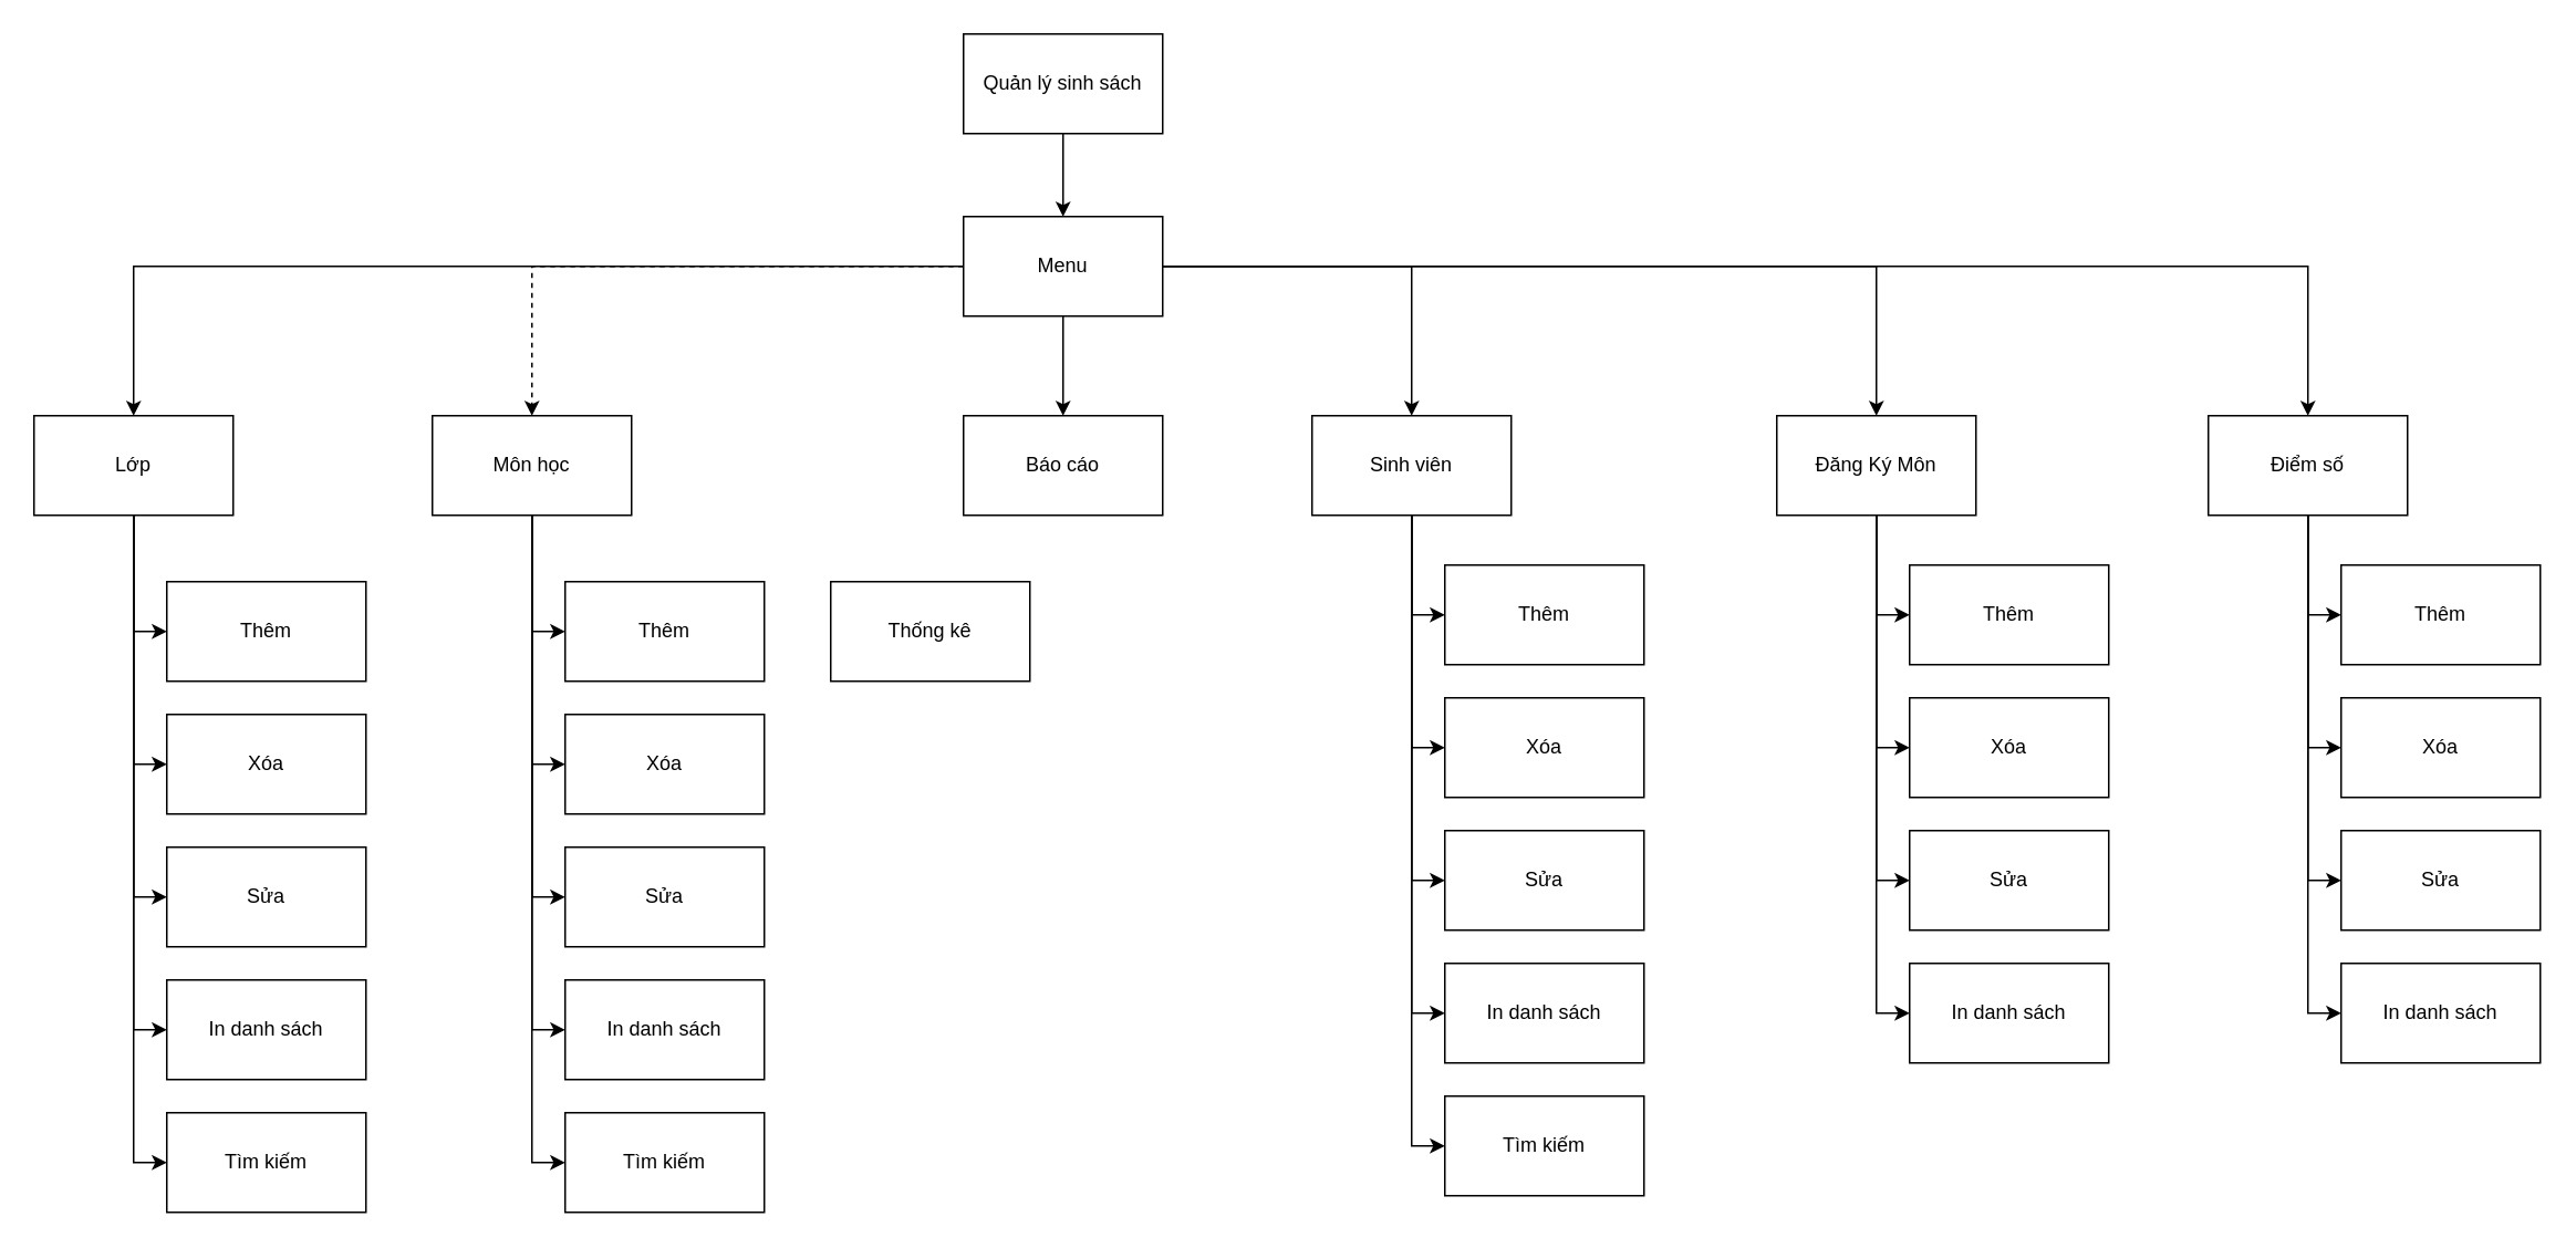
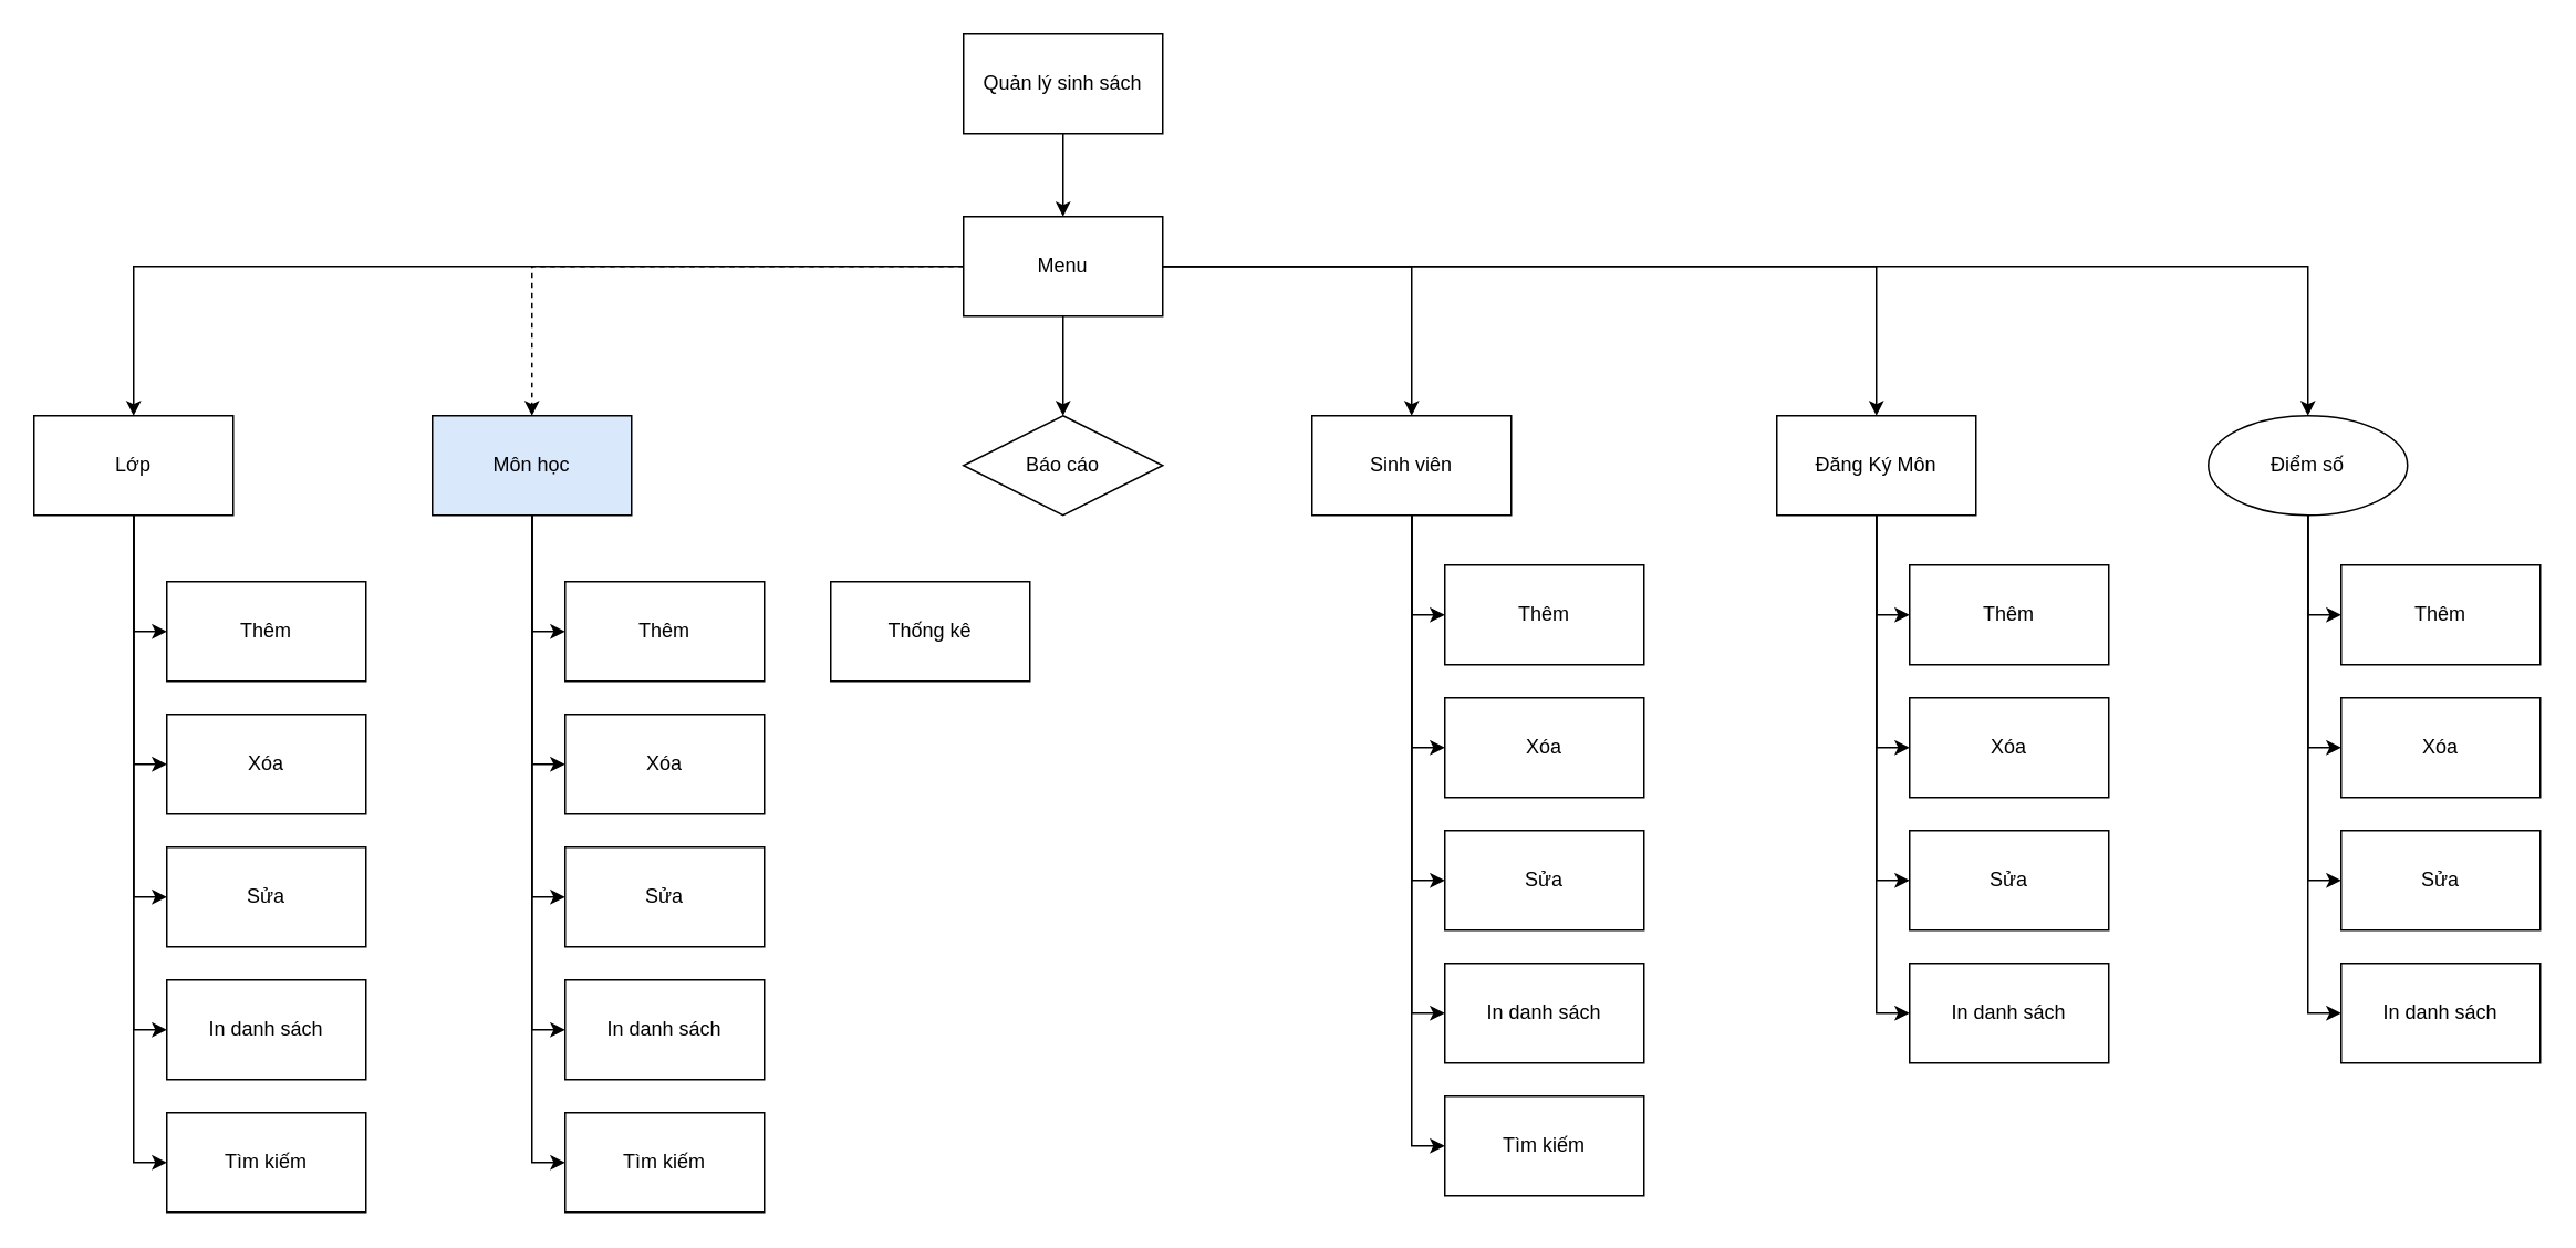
  <mxCell id="0" />
  <mxCell id="1" parent="0" />
  <mxCell id="2" style="edgeStyle=orthogonalEdgeStyle;rounded=0;orthogonalLoop=1;jettySize=auto;html=1;entryX=0.5;entryY=0;entryDx=0;entryDy=0;" edge="1" parent="1" source="3" target="10"><mxGeometry relative="1" as="geometry" /></mxCell>
  <mxCell id="3" value="Quản lý sinh sách" style="rounded=0;whiteSpace=wrap;html=1;" vertex="1" parent="1"><mxGeometry x="580" y="20" width="120" height="60" as="geometry" /></mxCell>
  <mxCell id="4" style="edgeStyle=orthogonalEdgeStyle;rounded=0;orthogonalLoop=1;jettySize=auto;html=1;entryX=0.5;entryY=0;entryDx=0;entryDy=0;dashed=1;" edge="1" parent="1" source="10" target="16"><mxGeometry relative="1" as="geometry"><mxPoint x="490" y="240" as="targetPoint" /></mxGeometry></mxCell>
  <mxCell id="5" style="edgeStyle=orthogonalEdgeStyle;rounded=0;orthogonalLoop=1;jettySize=auto;html=1;entryX=0.5;entryY=0;entryDx=0;entryDy=0;" edge="1" parent="1" source="10" target="22"><mxGeometry relative="1" as="geometry" /></mxCell>
  <mxCell id="6" style="edgeStyle=orthogonalEdgeStyle;rounded=0;orthogonalLoop=1;jettySize=auto;html=1;" edge="1" parent="1" source="10" target="28"><mxGeometry relative="1" as="geometry" /></mxCell>
  <mxCell id="7" style="edgeStyle=orthogonalEdgeStyle;rounded=0;orthogonalLoop=1;jettySize=auto;html=1;entryX=0.5;entryY=0;entryDx=0;entryDy=0;" edge="1" parent="1" source="10" target="33"><mxGeometry relative="1" as="geometry" /></mxCell>
  <mxCell id="8" style="edgeStyle=orthogonalEdgeStyle;rounded=0;orthogonalLoop=1;jettySize=auto;html=1;" edge="1" parent="1" source="10" target="38"><mxGeometry relative="1" as="geometry" /></mxCell>
  <mxCell id="9" style="edgeStyle=orthogonalEdgeStyle;rounded=0;orthogonalLoop=1;jettySize=auto;html=1;entryX=0.5;entryY=0;entryDx=0;entryDy=0;" edge="1" parent="1" source="10" target="62"><mxGeometry relative="1" as="geometry" /></mxCell>
  <mxCell id="10" value="Menu" style="rounded=0;whiteSpace=wrap;html=1;" vertex="1" parent="1"><mxGeometry x="580" y="130" width="120" height="60" as="geometry" /></mxCell>
  <mxCell id="11" style="edgeStyle=orthogonalEdgeStyle;rounded=0;orthogonalLoop=1;jettySize=auto;html=1;entryX=0;entryY=0.5;entryDx=0;entryDy=0;" edge="1" parent="1" source="16" target="43"><mxGeometry relative="1" as="geometry" /></mxCell>
  <mxCell id="12" style="edgeStyle=orthogonalEdgeStyle;rounded=0;orthogonalLoop=1;jettySize=auto;html=1;entryX=0;entryY=0.5;entryDx=0;entryDy=0;" edge="1" parent="1" source="16" target="44"><mxGeometry relative="1" as="geometry" /></mxCell>
  <mxCell id="13" style="edgeStyle=orthogonalEdgeStyle;rounded=0;orthogonalLoop=1;jettySize=auto;html=1;entryX=0;entryY=0.5;entryDx=0;entryDy=0;" edge="1" parent="1" source="16" target="45"><mxGeometry relative="1" as="geometry" /></mxCell>
  <mxCell id="14" style="edgeStyle=orthogonalEdgeStyle;rounded=0;orthogonalLoop=1;jettySize=auto;html=1;entryX=0;entryY=0.5;entryDx=0;entryDy=0;" edge="1" parent="1" source="16" target="46"><mxGeometry relative="1" as="geometry" /></mxCell>
  <mxCell id="15" style="edgeStyle=orthogonalEdgeStyle;rounded=0;orthogonalLoop=1;jettySize=auto;html=1;entryX=0;entryY=0.5;entryDx=0;entryDy=0;" edge="1" parent="1" source="16" target="60"><mxGeometry relative="1" as="geometry" /></mxCell>
- <mxCell id="16" value="Môn học" style="rounded=0;whiteSpace=wrap;html=1;" vertex="1" parent="1"><mxGeometry x="260" y="250" width="120" height="60" as="geometry" /></mxCell>
+ <mxCell id="16" value="Môn học" style="rounded=0;whiteSpace=wrap;html=1;fillColor=#dae8fc;" vertex="1" parent="1"><mxGeometry x="260" y="250" width="120" height="60" as="geometry" /></mxCell>
  <mxCell id="17" style="edgeStyle=orthogonalEdgeStyle;rounded=0;orthogonalLoop=1;jettySize=auto;html=1;entryX=0;entryY=0.5;entryDx=0;entryDy=0;" edge="1" parent="1" source="22" target="39"><mxGeometry relative="1" as="geometry" /></mxCell>
  <mxCell id="18" style="edgeStyle=orthogonalEdgeStyle;rounded=0;orthogonalLoop=1;jettySize=auto;html=1;entryX=0;entryY=0.5;entryDx=0;entryDy=0;" edge="1" parent="1" source="22" target="40"><mxGeometry relative="1" as="geometry" /></mxCell>
  <mxCell id="19" style="edgeStyle=orthogonalEdgeStyle;rounded=0;orthogonalLoop=1;jettySize=auto;html=1;entryX=0;entryY=0.5;entryDx=0;entryDy=0;" edge="1" parent="1" source="22" target="41"><mxGeometry relative="1" as="geometry" /></mxCell>
  <mxCell id="20" style="edgeStyle=orthogonalEdgeStyle;rounded=0;orthogonalLoop=1;jettySize=auto;html=1;entryX=0;entryY=0.5;entryDx=0;entryDy=0;" edge="1" parent="1" source="22" target="42"><mxGeometry relative="1" as="geometry" /></mxCell>
  <mxCell id="21" style="edgeStyle=orthogonalEdgeStyle;rounded=0;orthogonalLoop=1;jettySize=auto;html=1;entryX=0;entryY=0.5;entryDx=0;entryDy=0;" edge="1" parent="1" source="22" target="59"><mxGeometry relative="1" as="geometry" /></mxCell>
  <mxCell id="22" value="Lớp" style="rounded=0;whiteSpace=wrap;html=1;" vertex="1" parent="1"><mxGeometry x="20" y="250" width="120" height="60" as="geometry" /></mxCell>
  <mxCell id="23" style="edgeStyle=orthogonalEdgeStyle;rounded=0;orthogonalLoop=1;jettySize=auto;html=1;entryX=0;entryY=0.5;entryDx=0;entryDy=0;" edge="1" parent="1" source="28" target="47"><mxGeometry relative="1" as="geometry" /></mxCell>
  <mxCell id="24" style="edgeStyle=orthogonalEdgeStyle;rounded=0;orthogonalLoop=1;jettySize=auto;html=1;entryX=0;entryY=0.5;entryDx=0;entryDy=0;" edge="1" parent="1" source="28" target="48"><mxGeometry relative="1" as="geometry" /></mxCell>
  <mxCell id="25" style="edgeStyle=orthogonalEdgeStyle;rounded=0;orthogonalLoop=1;jettySize=auto;html=1;entryX=0;entryY=0.5;entryDx=0;entryDy=0;" edge="1" parent="1" source="28" target="49"><mxGeometry relative="1" as="geometry" /></mxCell>
  <mxCell id="26" style="edgeStyle=orthogonalEdgeStyle;rounded=0;orthogonalLoop=1;jettySize=auto;html=1;entryX=0;entryY=0.5;entryDx=0;entryDy=0;" edge="1" parent="1" source="28" target="50"><mxGeometry relative="1" as="geometry" /></mxCell>
  <mxCell id="27" style="edgeStyle=orthogonalEdgeStyle;rounded=0;orthogonalLoop=1;jettySize=auto;html=1;entryX=0;entryY=0.5;entryDx=0;entryDy=0;" edge="1" parent="1" source="28" target="61"><mxGeometry relative="1" as="geometry" /></mxCell>
  <mxCell id="28" value="Sinh viên" style="rounded=0;whiteSpace=wrap;html=1;" vertex="1" parent="1"><mxGeometry x="790" y="250" width="120" height="60" as="geometry" /></mxCell>
  <mxCell id="29" style="edgeStyle=orthogonalEdgeStyle;rounded=0;orthogonalLoop=1;jettySize=auto;html=1;entryX=0;entryY=0.5;entryDx=0;entryDy=0;" edge="1" parent="1" source="33" target="51"><mxGeometry relative="1" as="geometry" /></mxCell>
  <mxCell id="30" style="edgeStyle=orthogonalEdgeStyle;rounded=0;orthogonalLoop=1;jettySize=auto;html=1;entryX=0;entryY=0.5;entryDx=0;entryDy=0;" edge="1" parent="1" source="33" target="52"><mxGeometry relative="1" as="geometry" /></mxCell>
  <mxCell id="31" style="edgeStyle=orthogonalEdgeStyle;rounded=0;orthogonalLoop=1;jettySize=auto;html=1;entryX=0;entryY=0.5;entryDx=0;entryDy=0;" edge="1" parent="1" source="33" target="53"><mxGeometry relative="1" as="geometry" /></mxCell>
  <mxCell id="32" style="edgeStyle=orthogonalEdgeStyle;rounded=0;orthogonalLoop=1;jettySize=auto;html=1;entryX=0;entryY=0.5;entryDx=0;entryDy=0;" edge="1" parent="1" source="33" target="54"><mxGeometry relative="1" as="geometry" /></mxCell>
  <mxCell id="33" value="Đăng Ký Môn" style="rounded=0;whiteSpace=wrap;html=1;" vertex="1" parent="1"><mxGeometry x="1070" y="250" width="120" height="60" as="geometry" /></mxCell>
  <mxCell id="34" style="edgeStyle=orthogonalEdgeStyle;rounded=0;orthogonalLoop=1;jettySize=auto;html=1;entryX=0;entryY=0.5;entryDx=0;entryDy=0;" edge="1" parent="1" source="38" target="55"><mxGeometry relative="1" as="geometry" /></mxCell>
  <mxCell id="35" style="edgeStyle=orthogonalEdgeStyle;rounded=0;orthogonalLoop=1;jettySize=auto;html=1;entryX=0;entryY=0.5;entryDx=0;entryDy=0;" edge="1" parent="1" source="38" target="56"><mxGeometry relative="1" as="geometry" /></mxCell>
  <mxCell id="36" style="edgeStyle=orthogonalEdgeStyle;rounded=0;orthogonalLoop=1;jettySize=auto;html=1;entryX=0;entryY=0.5;entryDx=0;entryDy=0;" edge="1" parent="1" source="38" target="57"><mxGeometry relative="1" as="geometry" /></mxCell>
  <mxCell id="37" style="edgeStyle=orthogonalEdgeStyle;rounded=0;orthogonalLoop=1;jettySize=auto;html=1;entryX=0;entryY=0.5;entryDx=0;entryDy=0;" edge="1" parent="1" source="38" target="58"><mxGeometry relative="1" as="geometry" /></mxCell>
- <mxCell id="38" value="Điểm số" style="rounded=0;whiteSpace=wrap;html=1;" vertex="1" parent="1"><mxGeometry x="1330" y="250" width="120" height="60" as="geometry" /></mxCell>
+ <mxCell id="38" value="Điểm số" style="ellipse;whiteSpace=wrap;html=1;" vertex="1" parent="1"><mxGeometry x="1330" y="250" width="120" height="60" as="geometry" /></mxCell>
  <mxCell id="39" value="Thêm" style="rounded=0;whiteSpace=wrap;html=1;" vertex="1" parent="1"><mxGeometry x="100" y="350" width="120" height="60" as="geometry" /></mxCell>
  <mxCell id="40" value="Xóa" style="rounded=0;whiteSpace=wrap;html=1;" vertex="1" parent="1"><mxGeometry x="100" y="430" width="120" height="60" as="geometry" /></mxCell>
  <mxCell id="41" value="Sửa" style="rounded=0;whiteSpace=wrap;html=1;" vertex="1" parent="1"><mxGeometry x="100" y="510" width="120" height="60" as="geometry" /></mxCell>
  <mxCell id="42" value="In danh sách" style="rounded=0;whiteSpace=wrap;html=1;" vertex="1" parent="1"><mxGeometry x="100" y="590" width="120" height="60" as="geometry" /></mxCell>
  <mxCell id="43" value="Thêm" style="rounded=0;whiteSpace=wrap;html=1;" vertex="1" parent="1"><mxGeometry x="340" y="350" width="120" height="60" as="geometry" /></mxCell>
  <mxCell id="44" value="Xóa" style="rounded=0;whiteSpace=wrap;html=1;" vertex="1" parent="1"><mxGeometry x="340" y="430" width="120" height="60" as="geometry" /></mxCell>
  <mxCell id="45" value="Sửa" style="rounded=0;whiteSpace=wrap;html=1;" vertex="1" parent="1"><mxGeometry x="340" y="510" width="120" height="60" as="geometry" /></mxCell>
  <mxCell id="46" value="In danh sách" style="rounded=0;whiteSpace=wrap;html=1;" vertex="1" parent="1"><mxGeometry x="340" y="590" width="120" height="60" as="geometry" /></mxCell>
  <mxCell id="47" value="Thêm" style="rounded=0;whiteSpace=wrap;html=1;" vertex="1" parent="1"><mxGeometry x="870" y="340" width="120" height="60" as="geometry" /></mxCell>
  <mxCell id="48" value="Xóa" style="rounded=0;whiteSpace=wrap;html=1;" vertex="1" parent="1"><mxGeometry x="870" y="420" width="120" height="60" as="geometry" /></mxCell>
  <mxCell id="49" value="Sửa" style="rounded=0;whiteSpace=wrap;html=1;" vertex="1" parent="1"><mxGeometry x="870" y="500" width="120" height="60" as="geometry" /></mxCell>
  <mxCell id="50" value="In danh sách" style="rounded=0;whiteSpace=wrap;html=1;" vertex="1" parent="1"><mxGeometry x="870" y="580" width="120" height="60" as="geometry" /></mxCell>
  <mxCell id="51" value="Thêm" style="rounded=0;whiteSpace=wrap;html=1;" vertex="1" parent="1"><mxGeometry x="1150" y="340" width="120" height="60" as="geometry" /></mxCell>
  <mxCell id="52" value="Xóa" style="rounded=0;whiteSpace=wrap;html=1;" vertex="1" parent="1"><mxGeometry x="1150" y="420" width="120" height="60" as="geometry" /></mxCell>
  <mxCell id="53" value="Sửa" style="rounded=0;whiteSpace=wrap;html=1;" vertex="1" parent="1"><mxGeometry x="1150" y="500" width="120" height="60" as="geometry" /></mxCell>
  <mxCell id="54" value="In danh sách" style="rounded=0;whiteSpace=wrap;html=1;" vertex="1" parent="1"><mxGeometry x="1150" y="580" width="120" height="60" as="geometry" /></mxCell>
  <mxCell id="55" value="Thêm" style="rounded=0;whiteSpace=wrap;html=1;" vertex="1" parent="1"><mxGeometry x="1410" y="340" width="120" height="60" as="geometry" /></mxCell>
  <mxCell id="56" value="Xóa" style="rounded=0;whiteSpace=wrap;html=1;" vertex="1" parent="1"><mxGeometry x="1410" y="420" width="120" height="60" as="geometry" /></mxCell>
  <mxCell id="57" value="Sửa" style="rounded=0;whiteSpace=wrap;html=1;" vertex="1" parent="1"><mxGeometry x="1410" y="500" width="120" height="60" as="geometry" /></mxCell>
  <mxCell id="58" value="In danh sách" style="rounded=0;whiteSpace=wrap;html=1;" vertex="1" parent="1"><mxGeometry x="1410" y="580" width="120" height="60" as="geometry" /></mxCell>
  <mxCell id="59" value="Tìm kiếm" style="rounded=0;whiteSpace=wrap;html=1;" vertex="1" parent="1"><mxGeometry x="100" y="670" width="120" height="60" as="geometry" /></mxCell>
  <mxCell id="60" value="Tìm kiếm" style="rounded=0;whiteSpace=wrap;html=1;" vertex="1" parent="1"><mxGeometry x="340" y="670" width="120" height="60" as="geometry" /></mxCell>
  <mxCell id="61" value="Tìm kiếm" style="rounded=0;whiteSpace=wrap;html=1;" vertex="1" parent="1"><mxGeometry x="870" y="660" width="120" height="60" as="geometry" /></mxCell>
- <mxCell id="62" value="Báo cáo" style="rounded=0;whiteSpace=wrap;html=1;" vertex="1" parent="1"><mxGeometry x="580" y="250" width="120" height="60" as="geometry" /></mxCell>
+ <mxCell id="62" value="Báo cáo" style="rhombus;whiteSpace=wrap;html=1;" vertex="1" parent="1"><mxGeometry x="580" y="250" width="120" height="60" as="geometry" /></mxCell>
  <mxCell id="63" value="Thống kê" style="rounded=0;whiteSpace=wrap;html=1;" vertex="1" parent="1"><mxGeometry x="500" y="350" width="120" height="60" as="geometry" /></mxCell>
